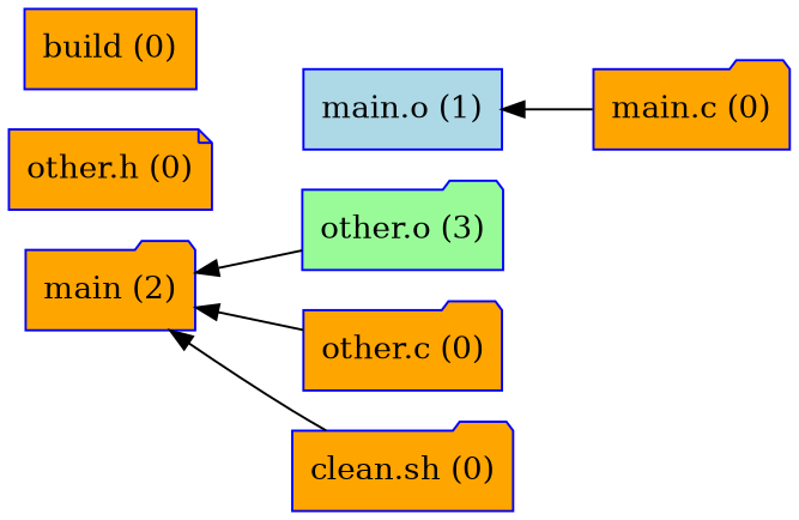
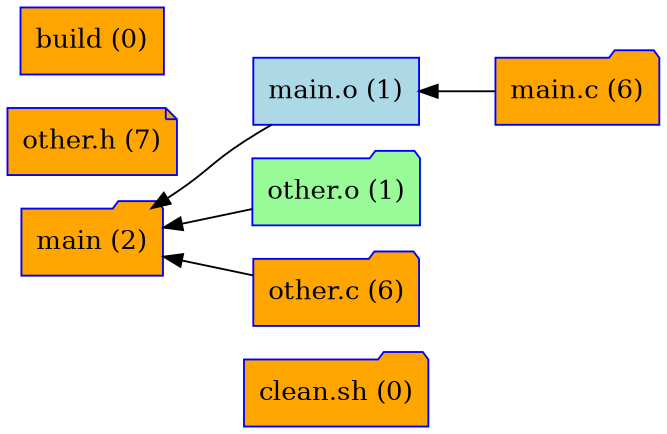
  digraph {
    rankdir=LR
    node [color="#0000ff" fillcolor=orange shape=folder style=filled]
    edge [dir=back]
    n1 [label="main (2)"]
    n2 [fillcolor=lightblue label="main.o (1)" shape=box]
-   n3 [fillcolor=palegreen label="other.o (3)"]
-   n4 [label="other.c (0)"]
-   n5 [label="main.c (0)"]
+   n3 [fillcolor=palegreen label="other.o (1)"]
+   n4 [label="other.c (6)"]
+   n5 [label="main.c (6)"]
    n6 [label="clean.sh (0)"]
-   n7 [label="other.h (0)" shape=note]
+   n7 [label="other.h (7)" shape=note]
    n8 [label="build (0)" shape=box]
-   n1 -> n6
+   n1 -> n2
    n1 -> n3
    n1 -> n4
    n2 -> n5
  }
